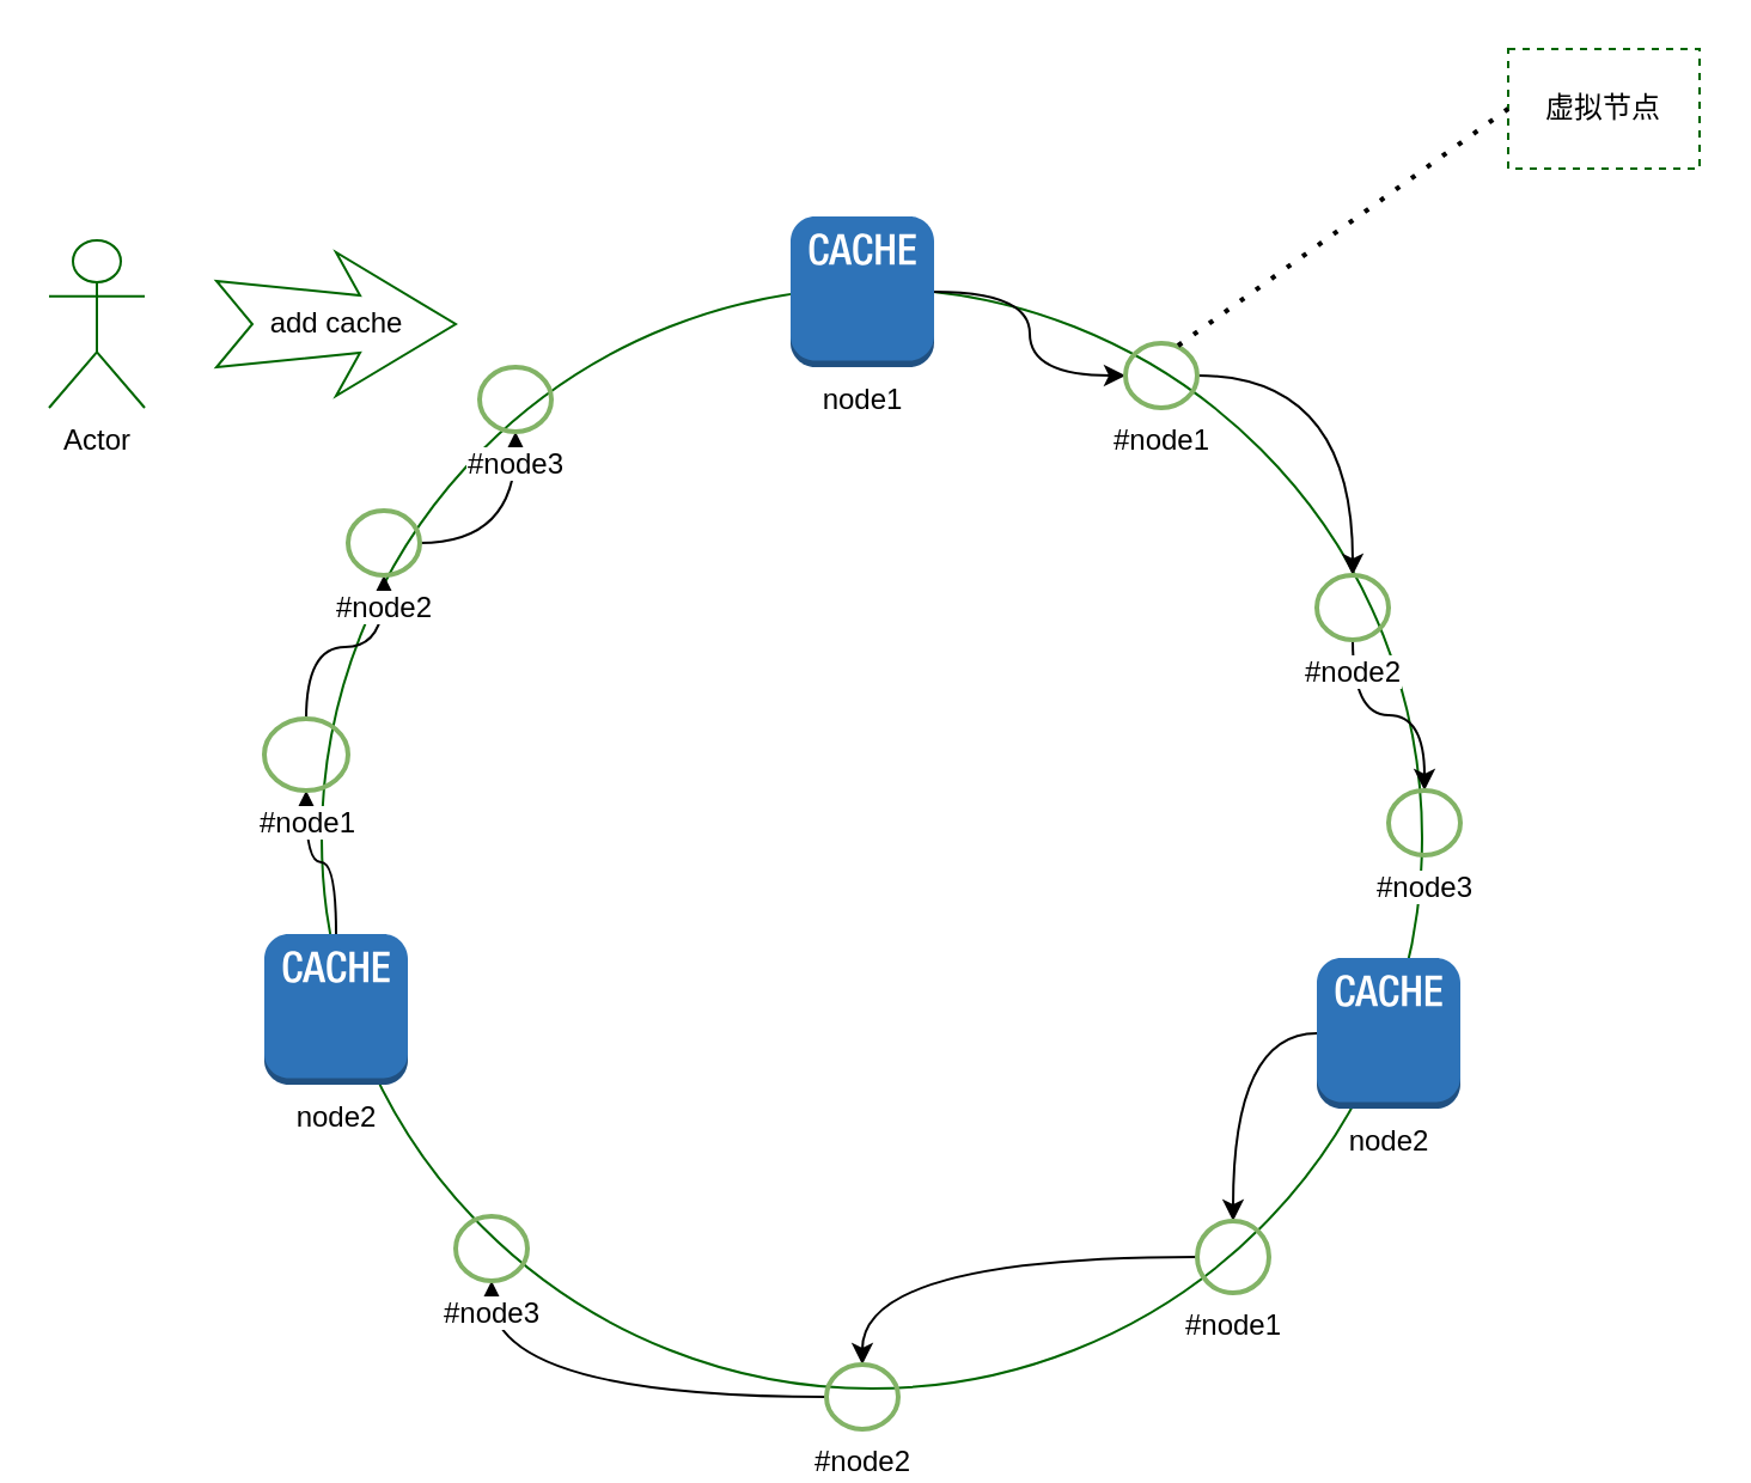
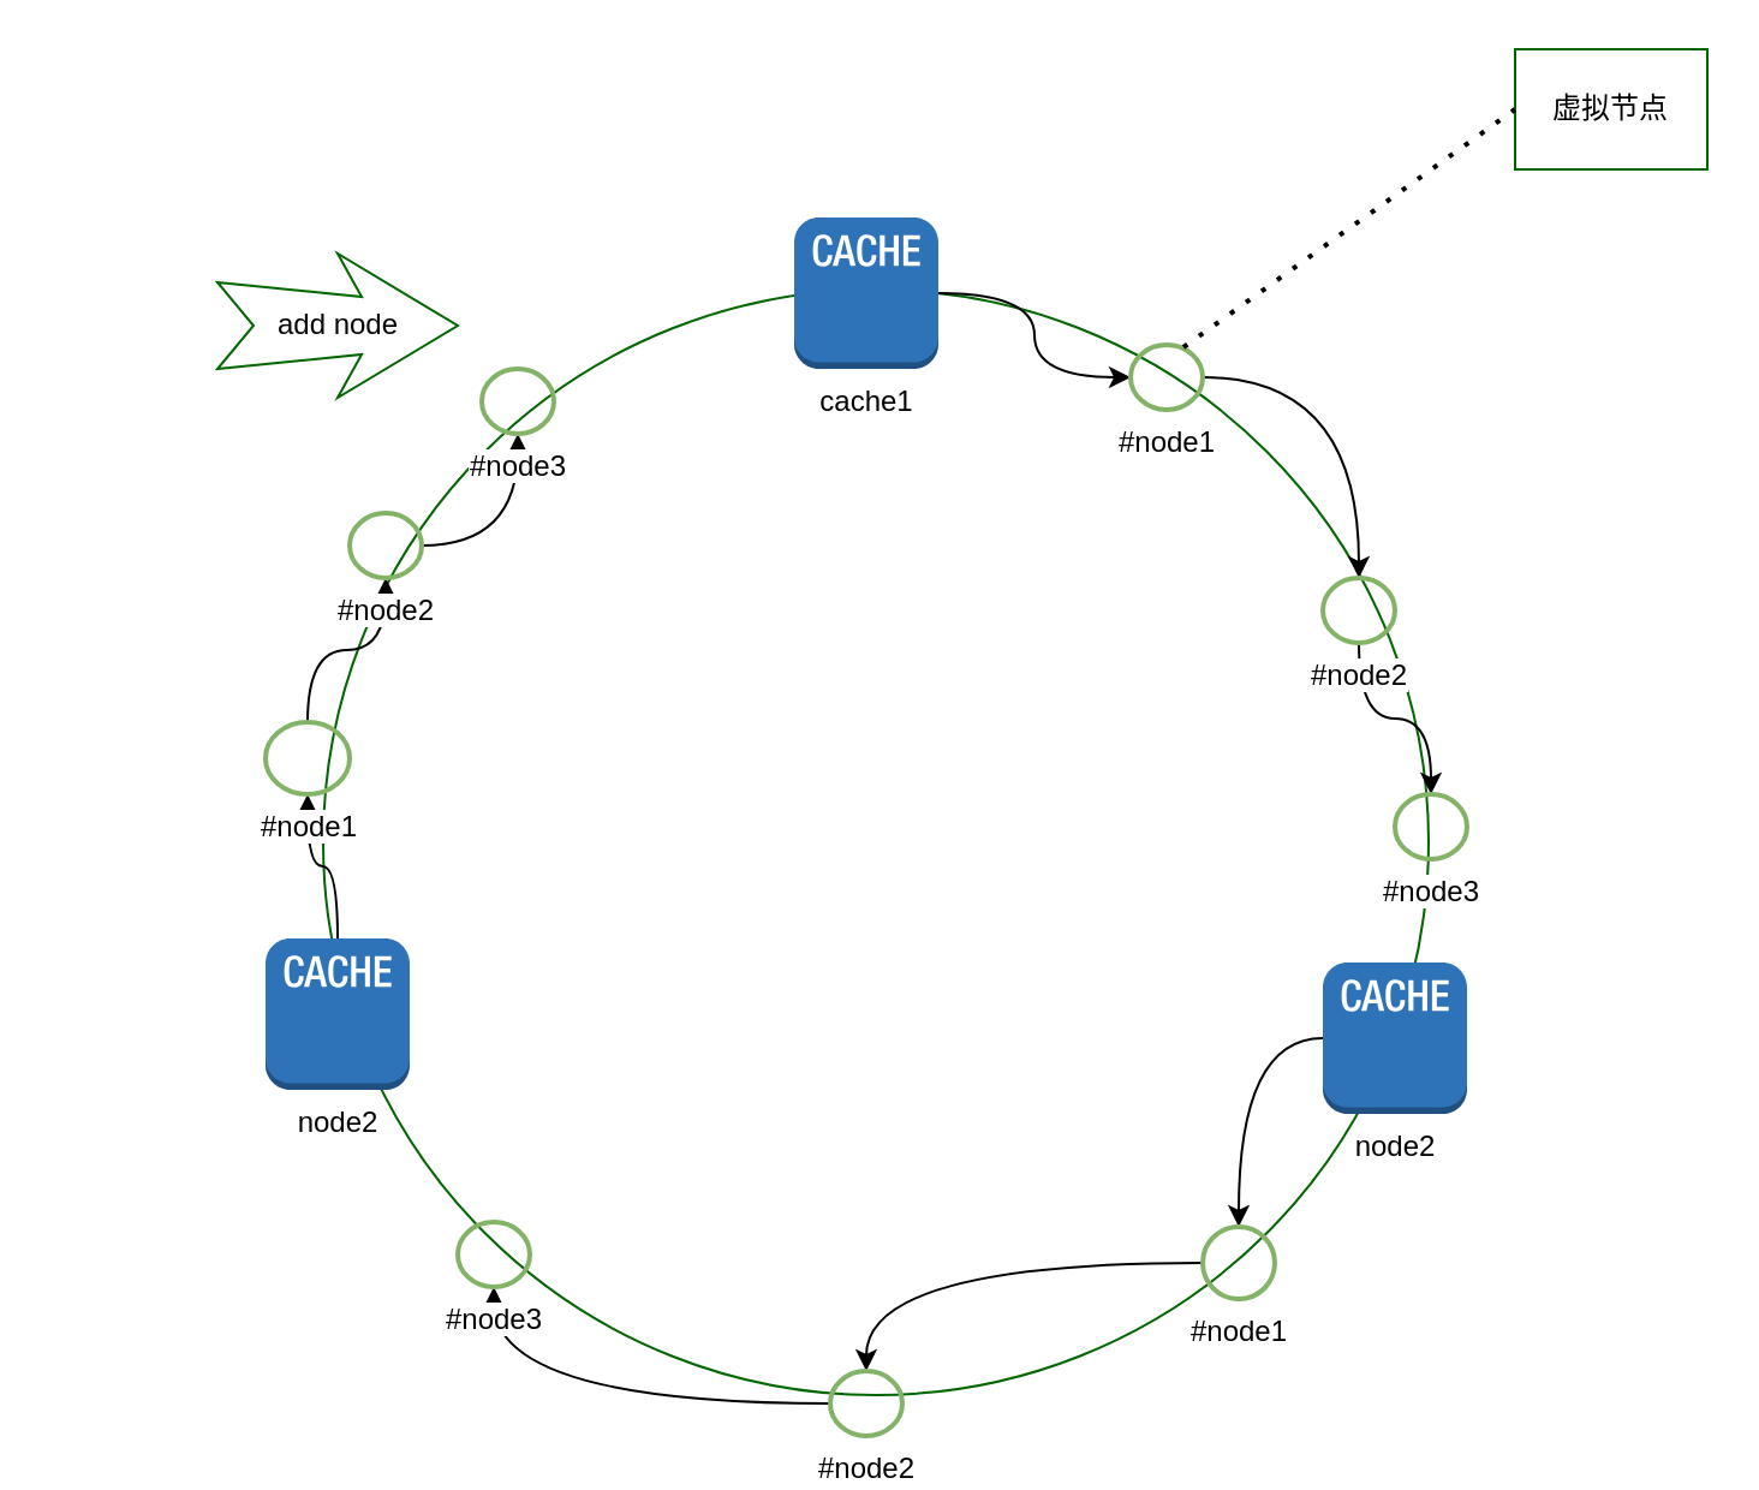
  <mxCell id="0" />
  <mxCell id="1" parent="0" />
  <mxCell id="2" value="" style="ellipse;whiteSpace=wrap;html=1;aspect=fixed;strokeColor=#006600;" vertex="1" parent="1"><mxGeometry x="134" y="120" width="460" height="460" as="geometry" /></mxCell>
  <mxCell id="3" style="edgeStyle=orthogonalEdgeStyle;curved=1;rounded=0;orthogonalLoop=1;jettySize=auto;html=1;" edge="1" parent="1" source="4" target="22"><mxGeometry relative="1" as="geometry" /></mxCell>
  <mxCell id="4" value="node2&lt;br&gt;" style="outlineConnect=0;dashed=0;verticalLabelPosition=bottom;verticalAlign=top;align=center;html=1;shape=mxgraph.aws3.cache_node;fillColor=#2E73B8;gradientColor=none;" vertex="1" parent="1"><mxGeometry x="110" y="390" width="60" height="63" as="geometry" /></mxCell>
  <mxCell id="5" value="" style="edgeStyle=orthogonalEdgeStyle;curved=1;rounded=0;orthogonalLoop=1;jettySize=auto;html=1;" edge="1" parent="1" source="6" target="12"><mxGeometry relative="1" as="geometry" /></mxCell>
- <mxCell id="6" value="node1&lt;br&gt;" style="outlineConnect=0;dashed=0;verticalLabelPosition=bottom;verticalAlign=top;align=center;html=1;shape=mxgraph.aws3.cache_node;fillColor=#2E73B8;gradientColor=none;" vertex="1" parent="1"><mxGeometry x="330" y="90" width="60" height="63" as="geometry" /></mxCell>
+ <mxCell id="6" value="cache1&lt;br&gt;" style="outlineConnect=0;dashed=0;verticalLabelPosition=bottom;verticalAlign=top;align=center;html=1;shape=mxgraph.aws3.cache_node;fillColor=#2E73B8;gradientColor=none;" vertex="1" parent="1"><mxGeometry x="330" y="90" width="60" height="63" as="geometry" /></mxCell>
  <mxCell id="7" style="edgeStyle=orthogonalEdgeStyle;curved=1;rounded=0;orthogonalLoop=1;jettySize=auto;html=1;" edge="1" parent="1" source="8" target="17"><mxGeometry relative="1" as="geometry" /></mxCell>
  <mxCell id="8" value="node2&lt;br&gt;" style="outlineConnect=0;dashed=0;verticalLabelPosition=bottom;verticalAlign=top;align=center;html=1;shape=mxgraph.aws3.cache_node;fillColor=#2E73B8;gradientColor=none;" vertex="1" parent="1"><mxGeometry x="550" y="400" width="60" height="63" as="geometry" /></mxCell>
- <mxCell id="9" value="Actor" style="shape=umlActor;verticalLabelPosition=bottom;verticalAlign=top;html=1;outlineConnect=0;strokeColor=#006600;" vertex="1" parent="1"><mxGeometry x="20" y="100" width="40" height="70" as="geometry" /></mxCell>
- <mxCell id="10" value="add cache" style="html=1;shadow=0;dashed=0;align=center;verticalAlign=middle;shape=mxgraph.arrows2.stylisedArrow;dy=0.6;dx=40;notch=15;feather=0.4;strokeColor=#006600;" vertex="1" parent="1"><mxGeometry x="90" y="105" width="100" height="60" as="geometry" /></mxCell>
+ <mxCell id="10" value="add node" style="html=1;shadow=0;dashed=0;align=center;verticalAlign=middle;shape=mxgraph.arrows2.stylisedArrow;dy=0.6;dx=40;notch=15;feather=0.4;strokeColor=#006600;" vertex="1" parent="1"><mxGeometry x="90" y="105" width="100" height="60" as="geometry" /></mxCell>
  <mxCell id="11" style="edgeStyle=orthogonalEdgeStyle;curved=1;rounded=0;orthogonalLoop=1;jettySize=auto;html=1;" edge="1" parent="1" source="12" target="14"><mxGeometry relative="1" as="geometry" /></mxCell>
  <mxCell id="12" value="#node1&lt;br&gt;" style="html=1;verticalLabelPosition=bottom;labelBackgroundColor=#ffffff;verticalAlign=top;shadow=0;dashed=0;strokeWidth=2;shape=mxgraph.ios7.misc.circle;strokeColor=#82b366;fillColor=#d5e8d4;" vertex="1" parent="1"><mxGeometry x="470" y="143" width="30" height="27" as="geometry" /></mxCell>
  <mxCell id="13" style="edgeStyle=orthogonalEdgeStyle;curved=1;rounded=0;orthogonalLoop=1;jettySize=auto;html=1;entryX=0.5;entryY=0;entryDx=0;entryDy=0;entryPerimeter=0;" edge="1" parent="1" source="14" target="15"><mxGeometry relative="1" as="geometry" /></mxCell>
  <mxCell id="14" value="#node2" style="html=1;verticalLabelPosition=bottom;labelBackgroundColor=#ffffff;verticalAlign=top;shadow=0;dashed=0;strokeWidth=2;shape=mxgraph.ios7.misc.circle;strokeColor=#82b366;fillColor=#d5e8d4;" vertex="1" parent="1"><mxGeometry x="550" y="240" width="30" height="27" as="geometry" /></mxCell>
  <mxCell id="15" value="#node3&lt;br&gt;" style="html=1;verticalLabelPosition=bottom;labelBackgroundColor=#ffffff;verticalAlign=top;shadow=0;dashed=0;strokeWidth=2;shape=mxgraph.ios7.misc.circle;strokeColor=#82b366;fillColor=#d5e8d4;" vertex="1" parent="1"><mxGeometry x="580" y="330" width="30" height="27" as="geometry" /></mxCell>
  <mxCell id="16" style="edgeStyle=orthogonalEdgeStyle;curved=1;rounded=0;orthogonalLoop=1;jettySize=auto;html=1;" edge="1" parent="1" source="17" target="19"><mxGeometry relative="1" as="geometry" /></mxCell>
  <mxCell id="17" value="#node1" style="html=1;verticalLabelPosition=bottom;labelBackgroundColor=#ffffff;verticalAlign=top;shadow=0;dashed=0;strokeWidth=2;shape=mxgraph.ios7.misc.circle;strokeColor=#82b366;fillColor=#d5e8d4;" vertex="1" parent="1"><mxGeometry x="500" y="510" width="30" height="30" as="geometry" /></mxCell>
  <mxCell id="18" style="edgeStyle=orthogonalEdgeStyle;curved=1;rounded=0;orthogonalLoop=1;jettySize=auto;html=1;" edge="1" parent="1" source="19" target="20"><mxGeometry relative="1" as="geometry" /></mxCell>
  <mxCell id="19" value="#node2&lt;br&gt;" style="html=1;verticalLabelPosition=bottom;labelBackgroundColor=#ffffff;verticalAlign=top;shadow=0;dashed=0;strokeWidth=2;shape=mxgraph.ios7.misc.circle;strokeColor=#82b366;fillColor=#d5e8d4;" vertex="1" parent="1"><mxGeometry x="345" y="570" width="30" height="27" as="geometry" /></mxCell>
  <mxCell id="20" value="#node3&lt;br&gt;" style="html=1;verticalLabelPosition=bottom;labelBackgroundColor=#ffffff;verticalAlign=top;shadow=0;dashed=0;strokeWidth=2;shape=mxgraph.ios7.misc.circle;strokeColor=#82b366;fillColor=#d5e8d4;" vertex="1" parent="1"><mxGeometry x="190" y="508" width="30" height="27" as="geometry" /></mxCell>
  <mxCell id="21" style="edgeStyle=orthogonalEdgeStyle;curved=1;rounded=0;orthogonalLoop=1;jettySize=auto;html=1;" edge="1" parent="1" source="22" target="24"><mxGeometry relative="1" as="geometry" /></mxCell>
  <mxCell id="22" value="#node1" style="html=1;verticalLabelPosition=bottom;labelBackgroundColor=#ffffff;verticalAlign=top;shadow=0;dashed=0;strokeWidth=2;shape=mxgraph.ios7.misc.circle;strokeColor=#82b366;fillColor=#d5e8d4;" vertex="1" parent="1"><mxGeometry x="110" y="300" width="35" height="30" as="geometry" /></mxCell>
  <mxCell id="23" style="edgeStyle=orthogonalEdgeStyle;curved=1;rounded=0;orthogonalLoop=1;jettySize=auto;html=1;" edge="1" parent="1" source="24" target="25"><mxGeometry relative="1" as="geometry" /></mxCell>
  <mxCell id="24" value="#node2" style="html=1;verticalLabelPosition=bottom;labelBackgroundColor=#ffffff;verticalAlign=top;shadow=0;dashed=0;strokeWidth=2;shape=mxgraph.ios7.misc.circle;strokeColor=#82b366;fillColor=#d5e8d4;" vertex="1" parent="1"><mxGeometry x="145" y="213" width="30" height="27" as="geometry" /></mxCell>
  <mxCell id="25" value="#node3&lt;br&gt;" style="html=1;verticalLabelPosition=bottom;labelBackgroundColor=#ffffff;verticalAlign=top;shadow=0;dashed=0;strokeWidth=2;shape=mxgraph.ios7.misc.circle;strokeColor=#82b366;fillColor=#d5e8d4;" vertex="1" parent="1"><mxGeometry x="200" y="153" width="30" height="27" as="geometry" /></mxCell>
- <mxCell id="26" value="虚拟节点" style="rounded=0;whiteSpace=wrap;html=1;strokeColor=#006600;dashed=1;" vertex="1" parent="1"><mxGeometry x="630" y="20" width="80" height="50" as="geometry" /></mxCell>
+ <mxCell id="26" value="虚拟节点" style="rounded=0;whiteSpace=wrap;html=1;strokeColor=#006600;" vertex="1" parent="1"><mxGeometry x="630" y="20" width="80" height="50" as="geometry" /></mxCell>
  <mxCell id="27" value="" style="endArrow=none;dashed=1;html=1;dashPattern=1 3;strokeWidth=2;entryX=0;entryY=0.5;entryDx=0;entryDy=0;exitX=0.733;exitY=0.037;exitDx=0;exitDy=0;exitPerimeter=0;" edge="1" parent="1" source="12" target="26"><mxGeometry width="50" height="50" relative="1" as="geometry"><mxPoint x="550" y="120" as="sourcePoint" /><mxPoint x="600" y="70" as="targetPoint" /></mxGeometry></mxCell>
